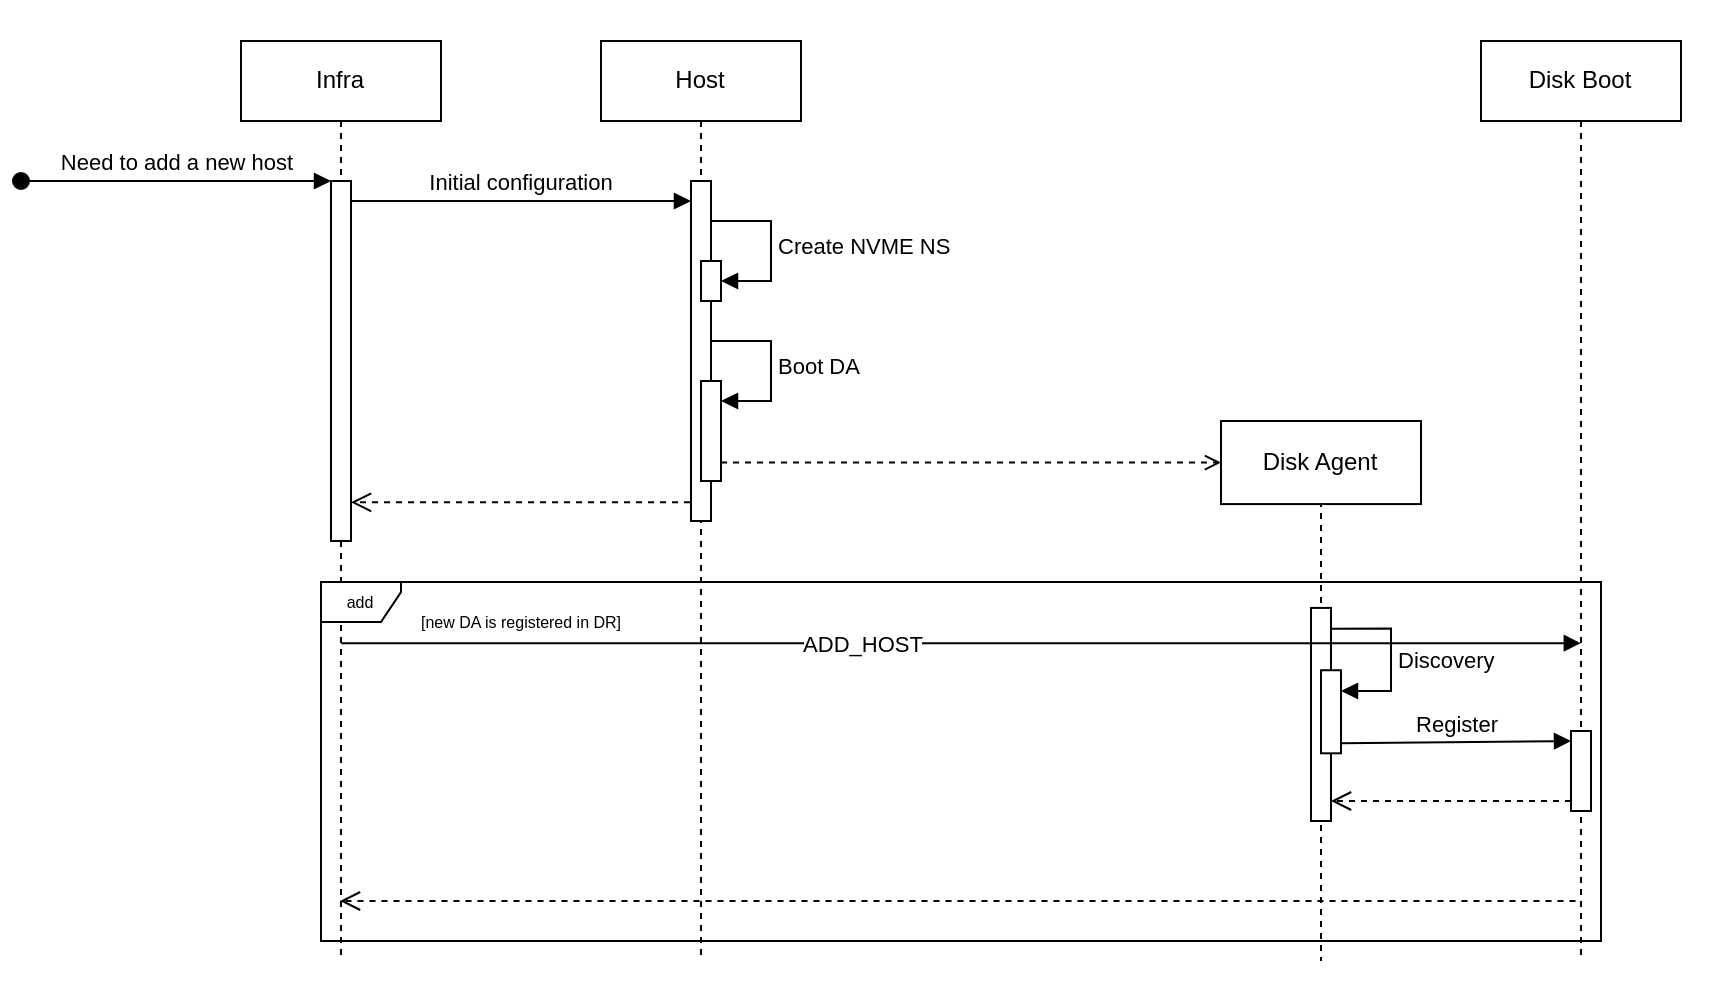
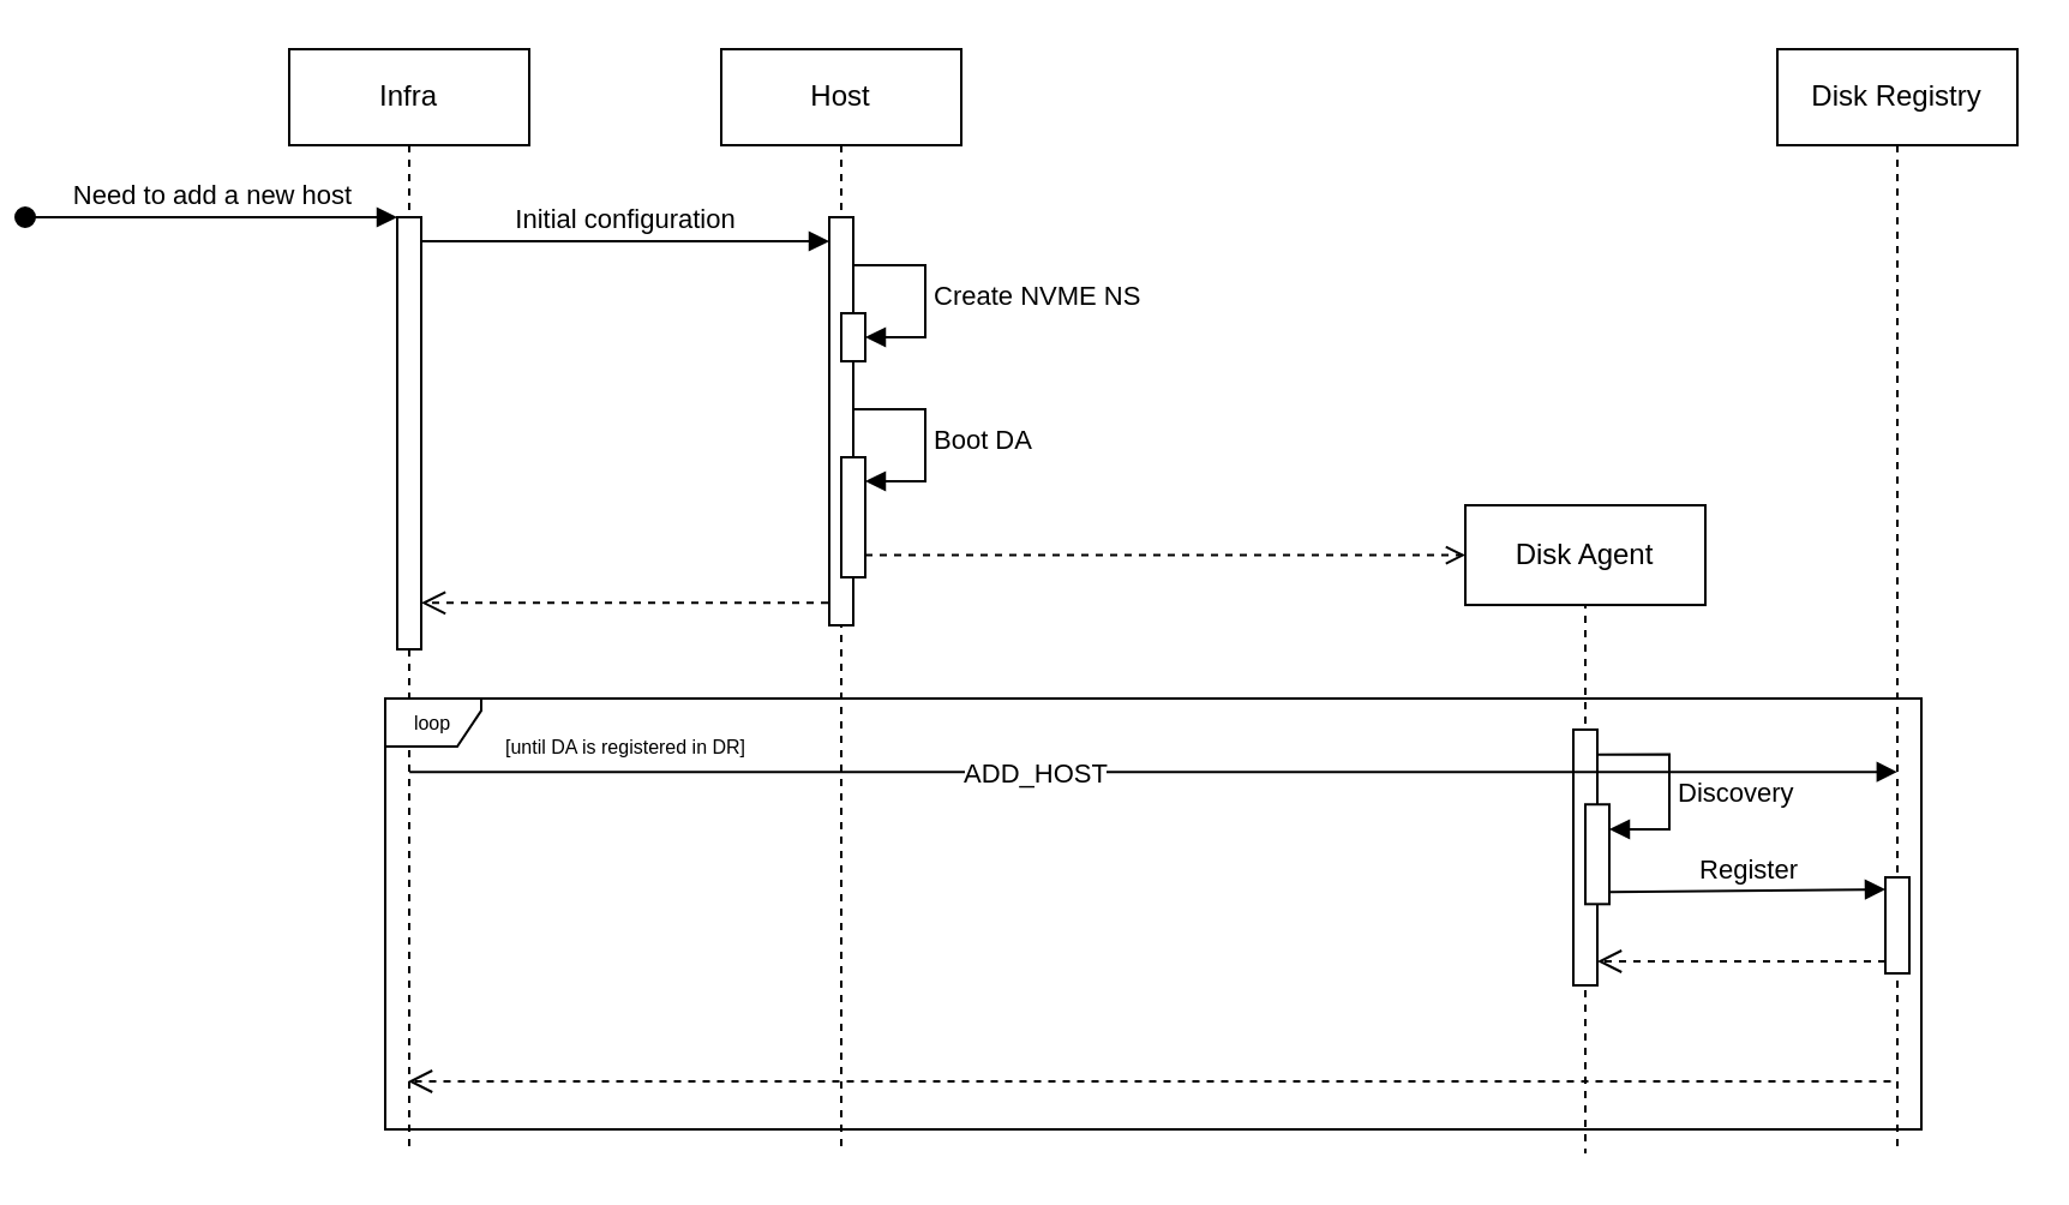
  <mxCell id="0" />
  <mxCell id="1" parent="0" />
  <mxCell id="2" value="Infra" style="shape=umlLifeline;perimeter=lifelinePerimeter;whiteSpace=wrap;html=1;container=0;dropTarget=0;collapsible=0;recursiveResize=0;outlineConnect=0;portConstraint=eastwest;newEdgeStyle={&quot;edgeStyle&quot;:&quot;elbowEdgeStyle&quot;,&quot;elbow&quot;:&quot;vertical&quot;,&quot;curved&quot;:0,&quot;rounded&quot;:0};" parent="1" vertex="1"><mxGeometry x="20" y="20" width="100" height="460" as="geometry" /></mxCell>
  <mxCell id="3" value="" style="html=1;points=[];perimeter=orthogonalPerimeter;outlineConnect=0;targetShapes=umlLifeline;portConstraint=eastwest;newEdgeStyle={&quot;edgeStyle&quot;:&quot;elbowEdgeStyle&quot;,&quot;elbow&quot;:&quot;vertical&quot;,&quot;curved&quot;:0,&quot;rounded&quot;:0};" parent="2" vertex="1"><mxGeometry x="45" y="70" width="10" height="180" as="geometry" /></mxCell>
  <mxCell id="4" value="Need to add a new host" style="html=1;verticalAlign=bottom;startArrow=oval;endArrow=block;startSize=8;edgeStyle=elbowEdgeStyle;elbow=vertical;curved=0;rounded=0;" parent="2" target="3" edge="1"><mxGeometry relative="1" as="geometry"><mxPoint x="-110" y="70" as="sourcePoint" /></mxGeometry></mxCell>
  <mxCell id="5" value="Host" style="shape=umlLifeline;perimeter=lifelinePerimeter;whiteSpace=wrap;html=1;container=0;dropTarget=0;collapsible=0;recursiveResize=0;outlineConnect=0;portConstraint=eastwest;newEdgeStyle={&quot;edgeStyle&quot;:&quot;elbowEdgeStyle&quot;,&quot;elbow&quot;:&quot;vertical&quot;,&quot;curved&quot;:0,&quot;rounded&quot;:0};" parent="1" vertex="1"><mxGeometry x="200" y="20" width="100" height="460" as="geometry" /></mxCell>
  <mxCell id="6" value="" style="html=1;points=[];perimeter=orthogonalPerimeter;outlineConnect=0;targetShapes=umlLifeline;portConstraint=eastwest;newEdgeStyle={&quot;edgeStyle&quot;:&quot;elbowEdgeStyle&quot;,&quot;elbow&quot;:&quot;vertical&quot;,&quot;curved&quot;:0,&quot;rounded&quot;:0};" parent="5" vertex="1"><mxGeometry x="45" y="70" width="10" height="170" as="geometry" /></mxCell>
  <mxCell id="7" value="" style="html=1;points=[[0,0,0,0,5],[0,1,0,0,-5],[1,0,0,0,5],[1,1,0,0,-5]];perimeter=orthogonalPerimeter;outlineConnect=0;targetShapes=umlLifeline;portConstraint=eastwest;newEdgeStyle={&quot;curved&quot;:0,&quot;rounded&quot;:0};" parent="5" vertex="1"><mxGeometry x="50" y="110" width="10" height="20" as="geometry" /></mxCell>
  <mxCell id="8" value="&lt;span style=&quot;text-align: center;&quot;&gt;Create NVME NS&lt;/span&gt;" style="html=1;align=left;spacingLeft=2;endArrow=block;rounded=0;edgeStyle=orthogonalEdgeStyle;curved=0;rounded=0;" parent="5" target="7" edge="1"><mxGeometry relative="1" as="geometry"><mxPoint x="55" y="90" as="sourcePoint" /><Array as="points"><mxPoint x="85" y="120" /></Array></mxGeometry></mxCell>
  <mxCell id="9" value="" style="html=1;points=[[0,0,0,0,5],[0,1,0,0,-5],[1,0,0,0,5],[1,1,0,0,-5]];perimeter=orthogonalPerimeter;outlineConnect=0;targetShapes=umlLifeline;portConstraint=eastwest;newEdgeStyle={&quot;curved&quot;:0,&quot;rounded&quot;:0};" parent="5" vertex="1"><mxGeometry x="50" y="170" width="10" height="50" as="geometry" /></mxCell>
  <mxCell id="10" value="&lt;div style=&quot;text-align: center;&quot;&gt;Boot DA&lt;/div&gt;" style="html=1;align=left;spacingLeft=2;endArrow=block;rounded=0;edgeStyle=orthogonalEdgeStyle;curved=0;rounded=0;" parent="5" target="9" edge="1"><mxGeometry relative="1" as="geometry"><mxPoint x="55" y="150" as="sourcePoint" /><Array as="points"><mxPoint x="85" y="180" /></Array></mxGeometry></mxCell>
  <mxCell id="11" value="Initial configuration" style="html=1;verticalAlign=bottom;endArrow=block;edgeStyle=elbowEdgeStyle;elbow=vertical;curved=0;rounded=0;" parent="1" source="3" target="6" edge="1"><mxGeometry relative="1" as="geometry"><mxPoint x="175" y="110" as="sourcePoint" /><Array as="points"><mxPoint x="160" y="100" /></Array></mxGeometry></mxCell>
- <mxCell id="12" value="Disk Boot" style="shape=umlLifeline;perimeter=lifelinePerimeter;whiteSpace=wrap;html=1;container=0;dropTarget=0;collapsible=0;recursiveResize=0;outlineConnect=0;portConstraint=eastwest;newEdgeStyle={&quot;edgeStyle&quot;:&quot;elbowEdgeStyle&quot;,&quot;elbow&quot;:&quot;vertical&quot;,&quot;curved&quot;:0,&quot;rounded&quot;:0};" parent="1" vertex="1"><mxGeometry x="640" y="20" width="100" height="460" as="geometry" /></mxCell>
+ <mxCell id="12" value="Disk Registry" style="shape=umlLifeline;perimeter=lifelinePerimeter;whiteSpace=wrap;html=1;container=0;dropTarget=0;collapsible=0;recursiveResize=0;outlineConnect=0;portConstraint=eastwest;newEdgeStyle={&quot;edgeStyle&quot;:&quot;elbowEdgeStyle&quot;,&quot;elbow&quot;:&quot;vertical&quot;,&quot;curved&quot;:0,&quot;rounded&quot;:0};" parent="1" vertex="1"><mxGeometry x="640" y="20" width="100" height="460" as="geometry" /></mxCell>
  <mxCell id="13" value="" style="html=1;points=[[0,0,0,0,5],[0,1,0,0,-5],[1,0,0,0,5],[1,1,0,0,-5]];perimeter=orthogonalPerimeter;outlineConnect=0;targetShapes=umlLifeline;portConstraint=eastwest;newEdgeStyle={&quot;curved&quot;:0,&quot;rounded&quot;:0};" parent="12" vertex="1"><mxGeometry x="45" y="345" width="10" height="40" as="geometry" /></mxCell>
  <mxCell id="14" value="" style="html=1;verticalAlign=bottom;endArrow=open;dashed=1;endSize=8;curved=0;rounded=0;exitX=-0.049;exitY=0.945;exitDx=0;exitDy=0;exitPerimeter=0;" parent="1" source="6" target="3" edge="1"><mxGeometry relative="1" as="geometry"><mxPoint x="150" y="190" as="sourcePoint" /><mxPoint x="70" y="190" as="targetPoint" /></mxGeometry></mxCell>
  <mxCell id="15" value="Register" style="html=1;verticalAlign=bottom;endArrow=block;curved=0;rounded=0;exitX=1;exitY=1;exitDx=0;exitDy=-5;exitPerimeter=0;entryX=0;entryY=0;entryDx=0;entryDy=5;entryPerimeter=0;" parent="1" source="19" target="13" edge="1"><mxGeometry width="80" relative="1" as="geometry"><mxPoint x="580" y="310" as="sourcePoint" /><mxPoint x="685" y="315" as="targetPoint" /></mxGeometry></mxCell>
  <mxCell id="16" value="" style="group" parent="1" vertex="1" connectable="0"><mxGeometry x="510" y="210" width="100" height="270" as="geometry" /></mxCell>
  <mxCell id="17" value="Disk Agent" style="shape=umlLifeline;perimeter=lifelinePerimeter;whiteSpace=wrap;html=1;container=1;dropTarget=0;collapsible=0;recursiveResize=0;outlineConnect=0;portConstraint=eastwest;newEdgeStyle={&quot;edgeStyle&quot;:&quot;elbowEdgeStyle&quot;,&quot;elbow&quot;:&quot;vertical&quot;,&quot;curved&quot;:0,&quot;rounded&quot;:0};" parent="16" vertex="1"><mxGeometry width="100" height="270" as="geometry" /></mxCell>
  <mxCell id="18" value="" style="html=1;points=[[0,0,0,0,5],[0,1,0,0,-5],[1,0,0,0,5],[1,1,0,0,-5]];perimeter=orthogonalPerimeter;outlineConnect=0;targetShapes=umlLifeline;portConstraint=eastwest;newEdgeStyle={&quot;curved&quot;:0,&quot;rounded&quot;:0};" parent="17" vertex="1"><mxGeometry x="45" y="93.46" width="10" height="106.54" as="geometry" /></mxCell>
  <mxCell id="19" value="" style="html=1;points=[[0,0,0,0,5],[0,1,0,0,-5],[1,0,0,0,5],[1,1,0,0,-5]];perimeter=orthogonalPerimeter;outlineConnect=0;targetShapes=umlLifeline;portConstraint=eastwest;newEdgeStyle={&quot;curved&quot;:0,&quot;rounded&quot;:0};" parent="17" vertex="1"><mxGeometry x="50" y="124.615" width="10" height="41.538" as="geometry" /></mxCell>
  <mxCell id="20" value="Discovery" style="html=1;align=left;spacingLeft=2;endArrow=block;rounded=0;edgeStyle=orthogonalEdgeStyle;curved=0;rounded=0;" parent="17" target="19" edge="1"><mxGeometry x="0.072" relative="1" as="geometry"><mxPoint x="55" y="103.846" as="sourcePoint" /><Array as="points"><mxPoint x="85" y="135" /></Array><mxPoint as="offset" /></mxGeometry></mxCell>
  <mxCell id="21" value="Disk Agent" style="rounded=0;dashed=0;whiteSpace=wrap;html=1;" parent="16" vertex="1"><mxGeometry width="100" height="41.538" as="geometry" /></mxCell>
  <mxCell id="22" value="" style="html=1;verticalAlign=bottom;labelBackgroundColor=none;endArrow=open;endFill=0;dashed=1;rounded=0;entryX=0;entryY=0.5;entryDx=0;entryDy=0;" parent="1" source="9" target="21" edge="1"><mxGeometry width="160" relative="1" as="geometry"><mxPoint x="255" y="220" as="sourcePoint" /><mxPoint x="510" y="220" as="targetPoint" /></mxGeometry></mxCell>
  <mxCell id="23" value="" style="html=1;verticalAlign=bottom;endArrow=open;dashed=1;endSize=8;curved=0;rounded=0;exitX=0;exitY=1;exitDx=0;exitDy=-5;exitPerimeter=0;" parent="1" source="13" target="18" edge="1"><mxGeometry relative="1" as="geometry"><mxPoint x="650" y="270" as="sourcePoint" /><mxPoint x="570" y="270" as="targetPoint" /></mxGeometry></mxCell>
  <mxCell id="24" value="" style="group" parent="1" vertex="1" connectable="0"><mxGeometry x="20" y="280" width="680" height="190" as="geometry" /></mxCell>
- <mxCell id="25" value="add" style="shape=umlFrame;whiteSpace=wrap;html=1;pointerEvents=0;fontSize=8;width=40;height=20;" parent="24" vertex="1"><mxGeometry x="40" y="10.56" width="640" height="179.44" as="geometry" /></mxCell>
- <mxCell id="26" value="[new DA is registered in DR]" style="text;html=1;align=center;verticalAlign=middle;resizable=0;points=[];autosize=1;strokeColor=none;fillColor=none;fontSize=8;" parent="24" vertex="1"><mxGeometry x="79.996" y="21.111" width="120" height="20" as="geometry" /></mxCell>
+ <mxCell id="25" value="loop" style="shape=umlFrame;whiteSpace=wrap;html=1;pointerEvents=0;fontSize=8;width=40;height=20;" parent="24" vertex="1"><mxGeometry x="40" y="10.56" width="640" height="179.44" as="geometry" /></mxCell>
+ <mxCell id="26" value="[until DA is registered in DR]" style="text;html=1;align=center;verticalAlign=middle;resizable=0;points=[];autosize=1;strokeColor=none;fillColor=none;fontSize=8;" parent="24" vertex="1"><mxGeometry x="79.996" y="21.111" width="120" height="20" as="geometry" /></mxCell>
  <mxCell id="27" value="" style="html=1;verticalAlign=bottom;endArrow=block;curved=0;rounded=0;" parent="24" edge="1"><mxGeometry relative="1" as="geometry"><mxPoint x="50.087" y="41.11" as="sourcePoint" /><mxPoint x="669.92" y="41.11" as="targetPoint" /></mxGeometry></mxCell>
  <mxCell id="28" value="ADD_HOST" style="edgeLabel;html=1;align=center;verticalAlign=middle;resizable=0;points=[];" parent="27" vertex="1" connectable="0"><mxGeometry x="0.28" y="1" relative="1" as="geometry"><mxPoint x="-137" y="1" as="offset" /></mxGeometry></mxCell>
  <mxCell id="29" value="" style="html=1;verticalAlign=bottom;endArrow=open;dashed=1;endSize=8;curved=0;rounded=0;" parent="24" edge="1" target="2"><mxGeometry relative="1" as="geometry"><mxPoint x="52.75" y="170" as="targetPoint" /><mxPoint x="667.25" y="170" as="sourcePoint" /></mxGeometry></mxCell>
